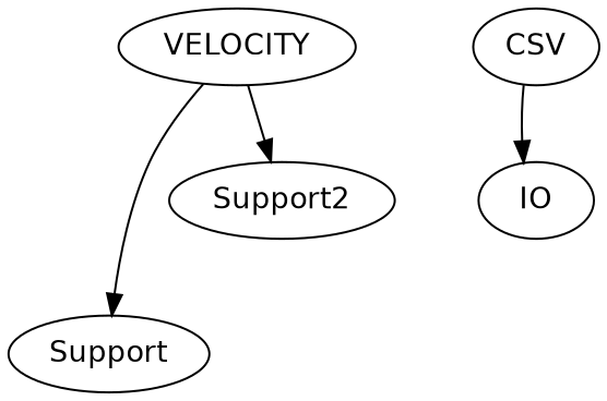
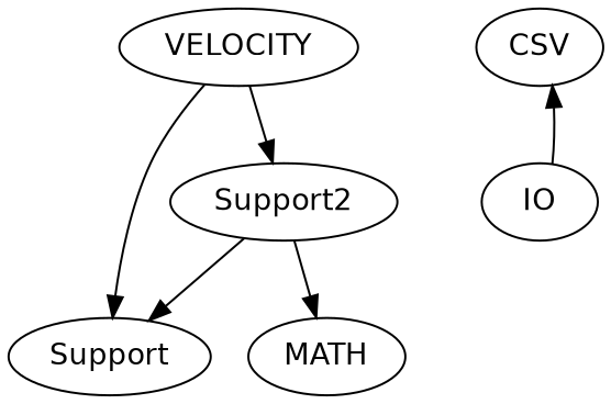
  digraph {
    fontname="DejaVu Sans"
    node [fontname="DejaVu Sans"]
    edge [fontname="DejaVu Sans"]
    n1 [label=Support2]
    VELOCITY
    n3 [label=Support]
+   MATH
    CSV
    IO
+   n1 -> n3
+   n1 -> MATH
    VELOCITY -> n1
    VELOCITY -> n3
-   CSV -> IO
+   IO -> CSV
  }
